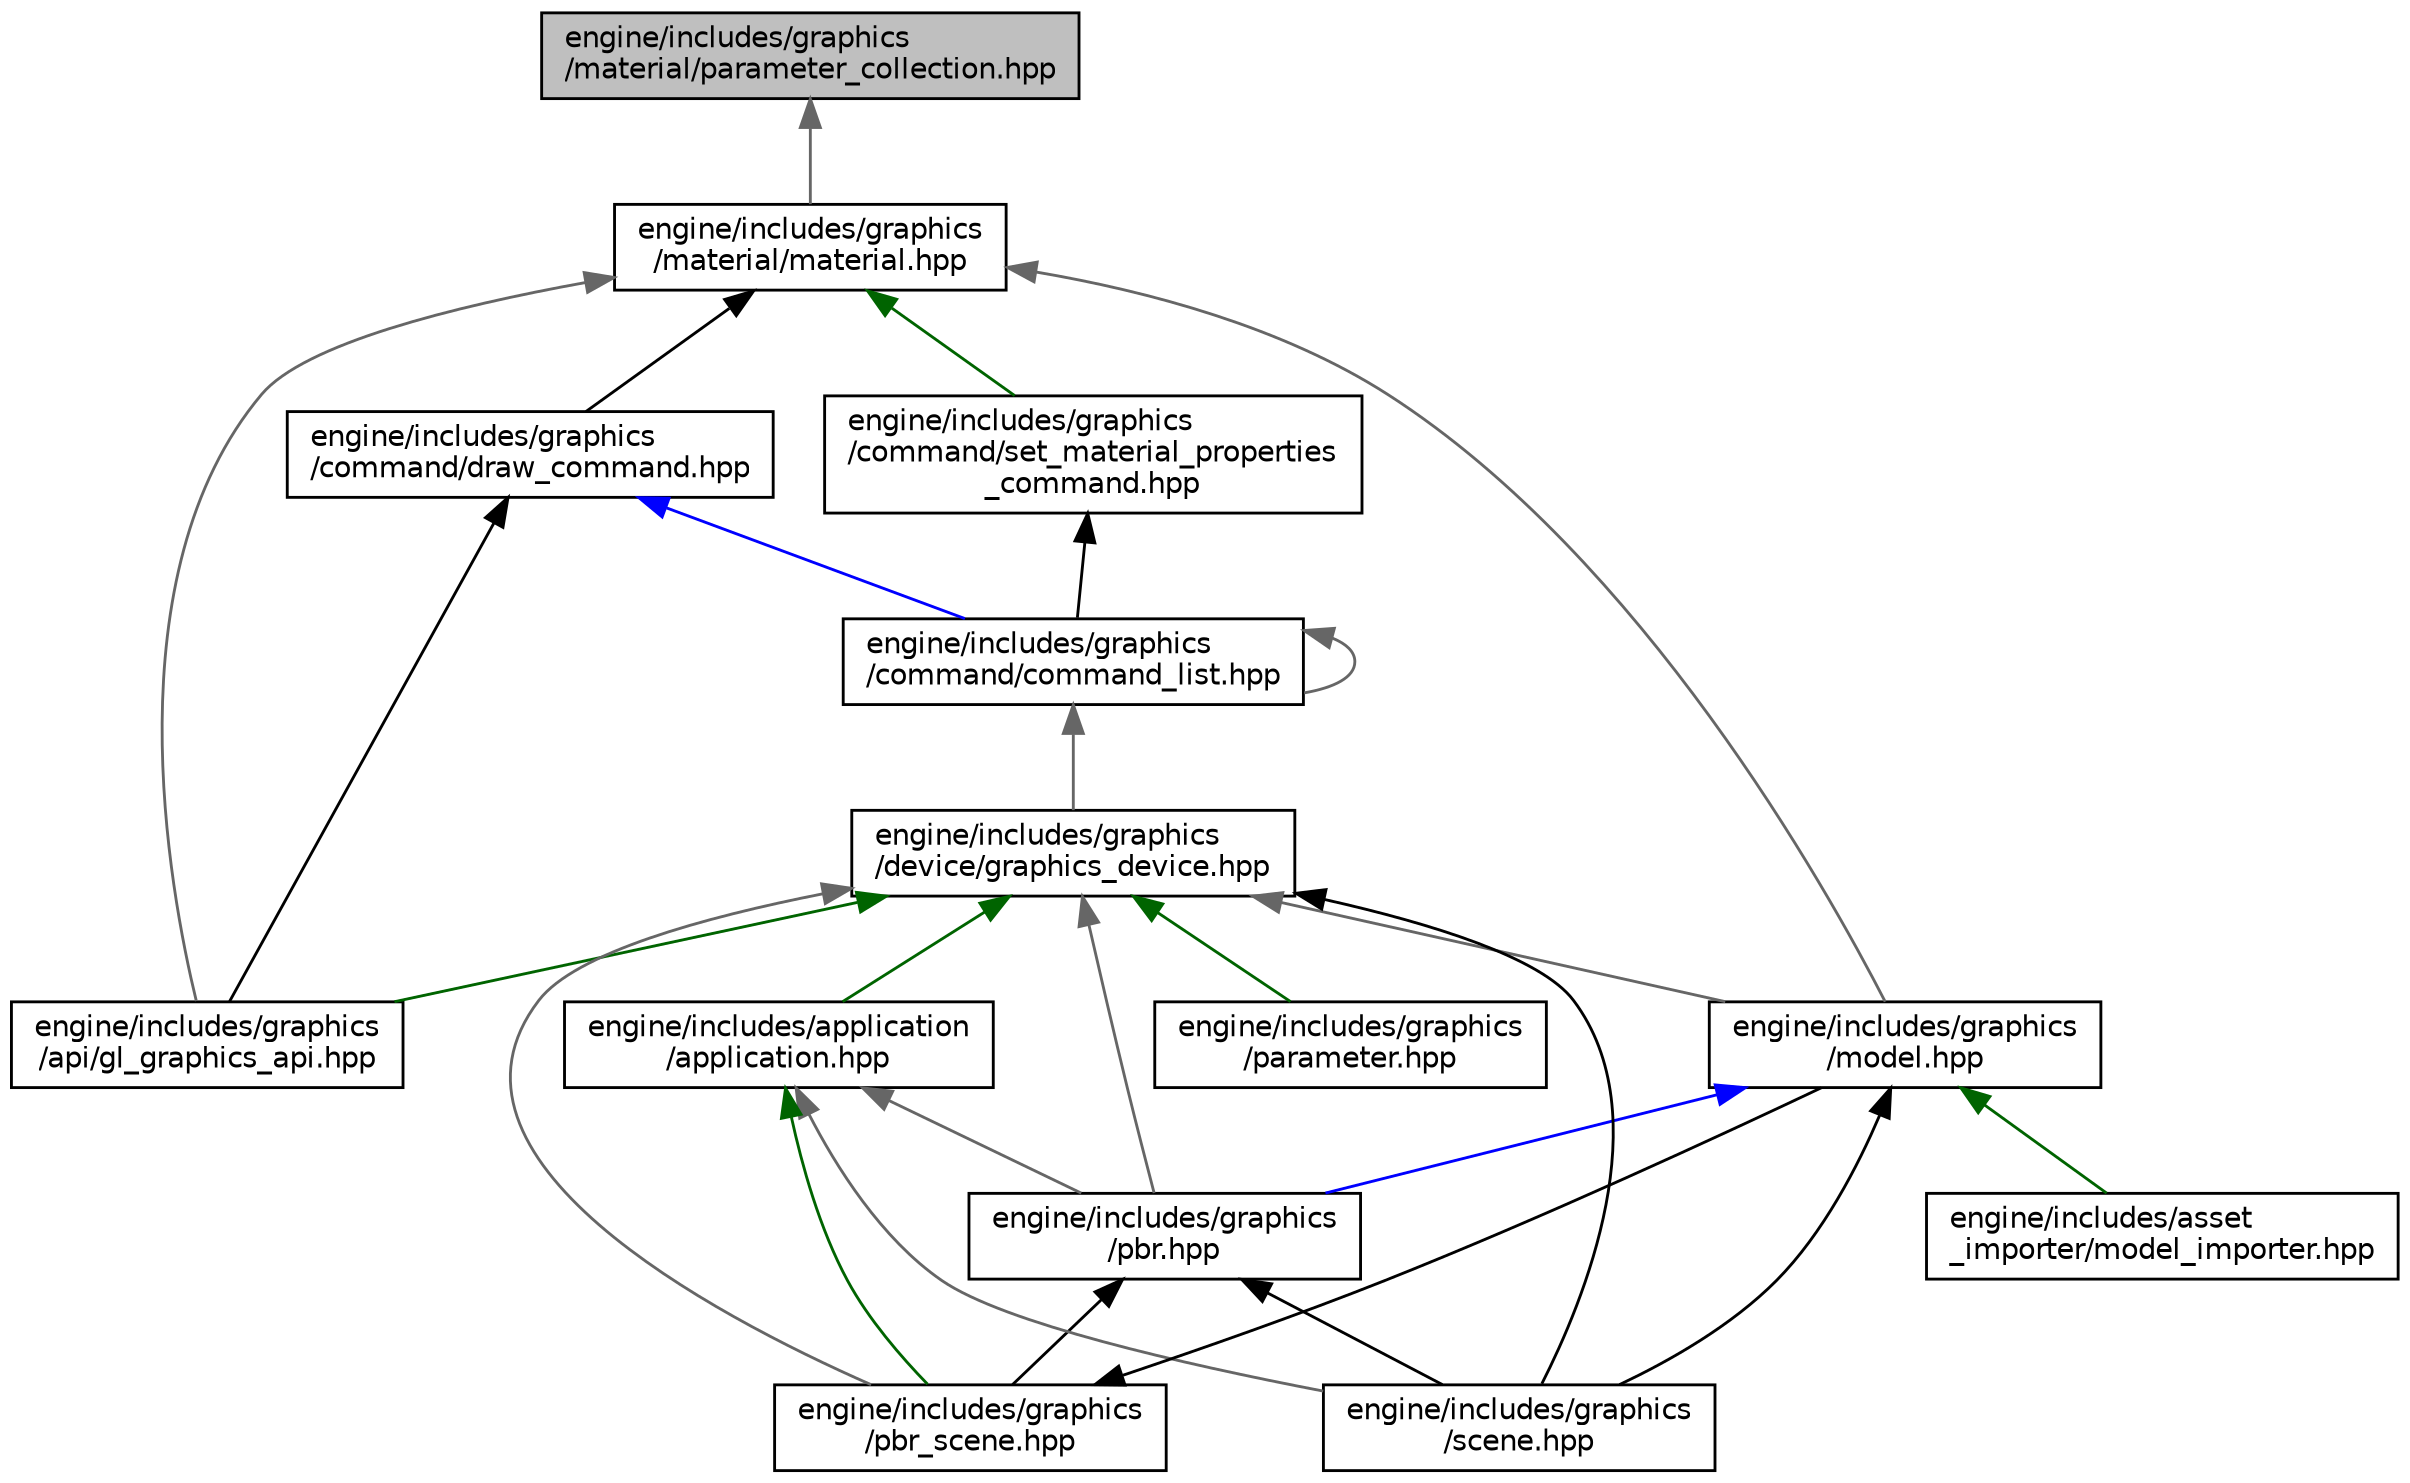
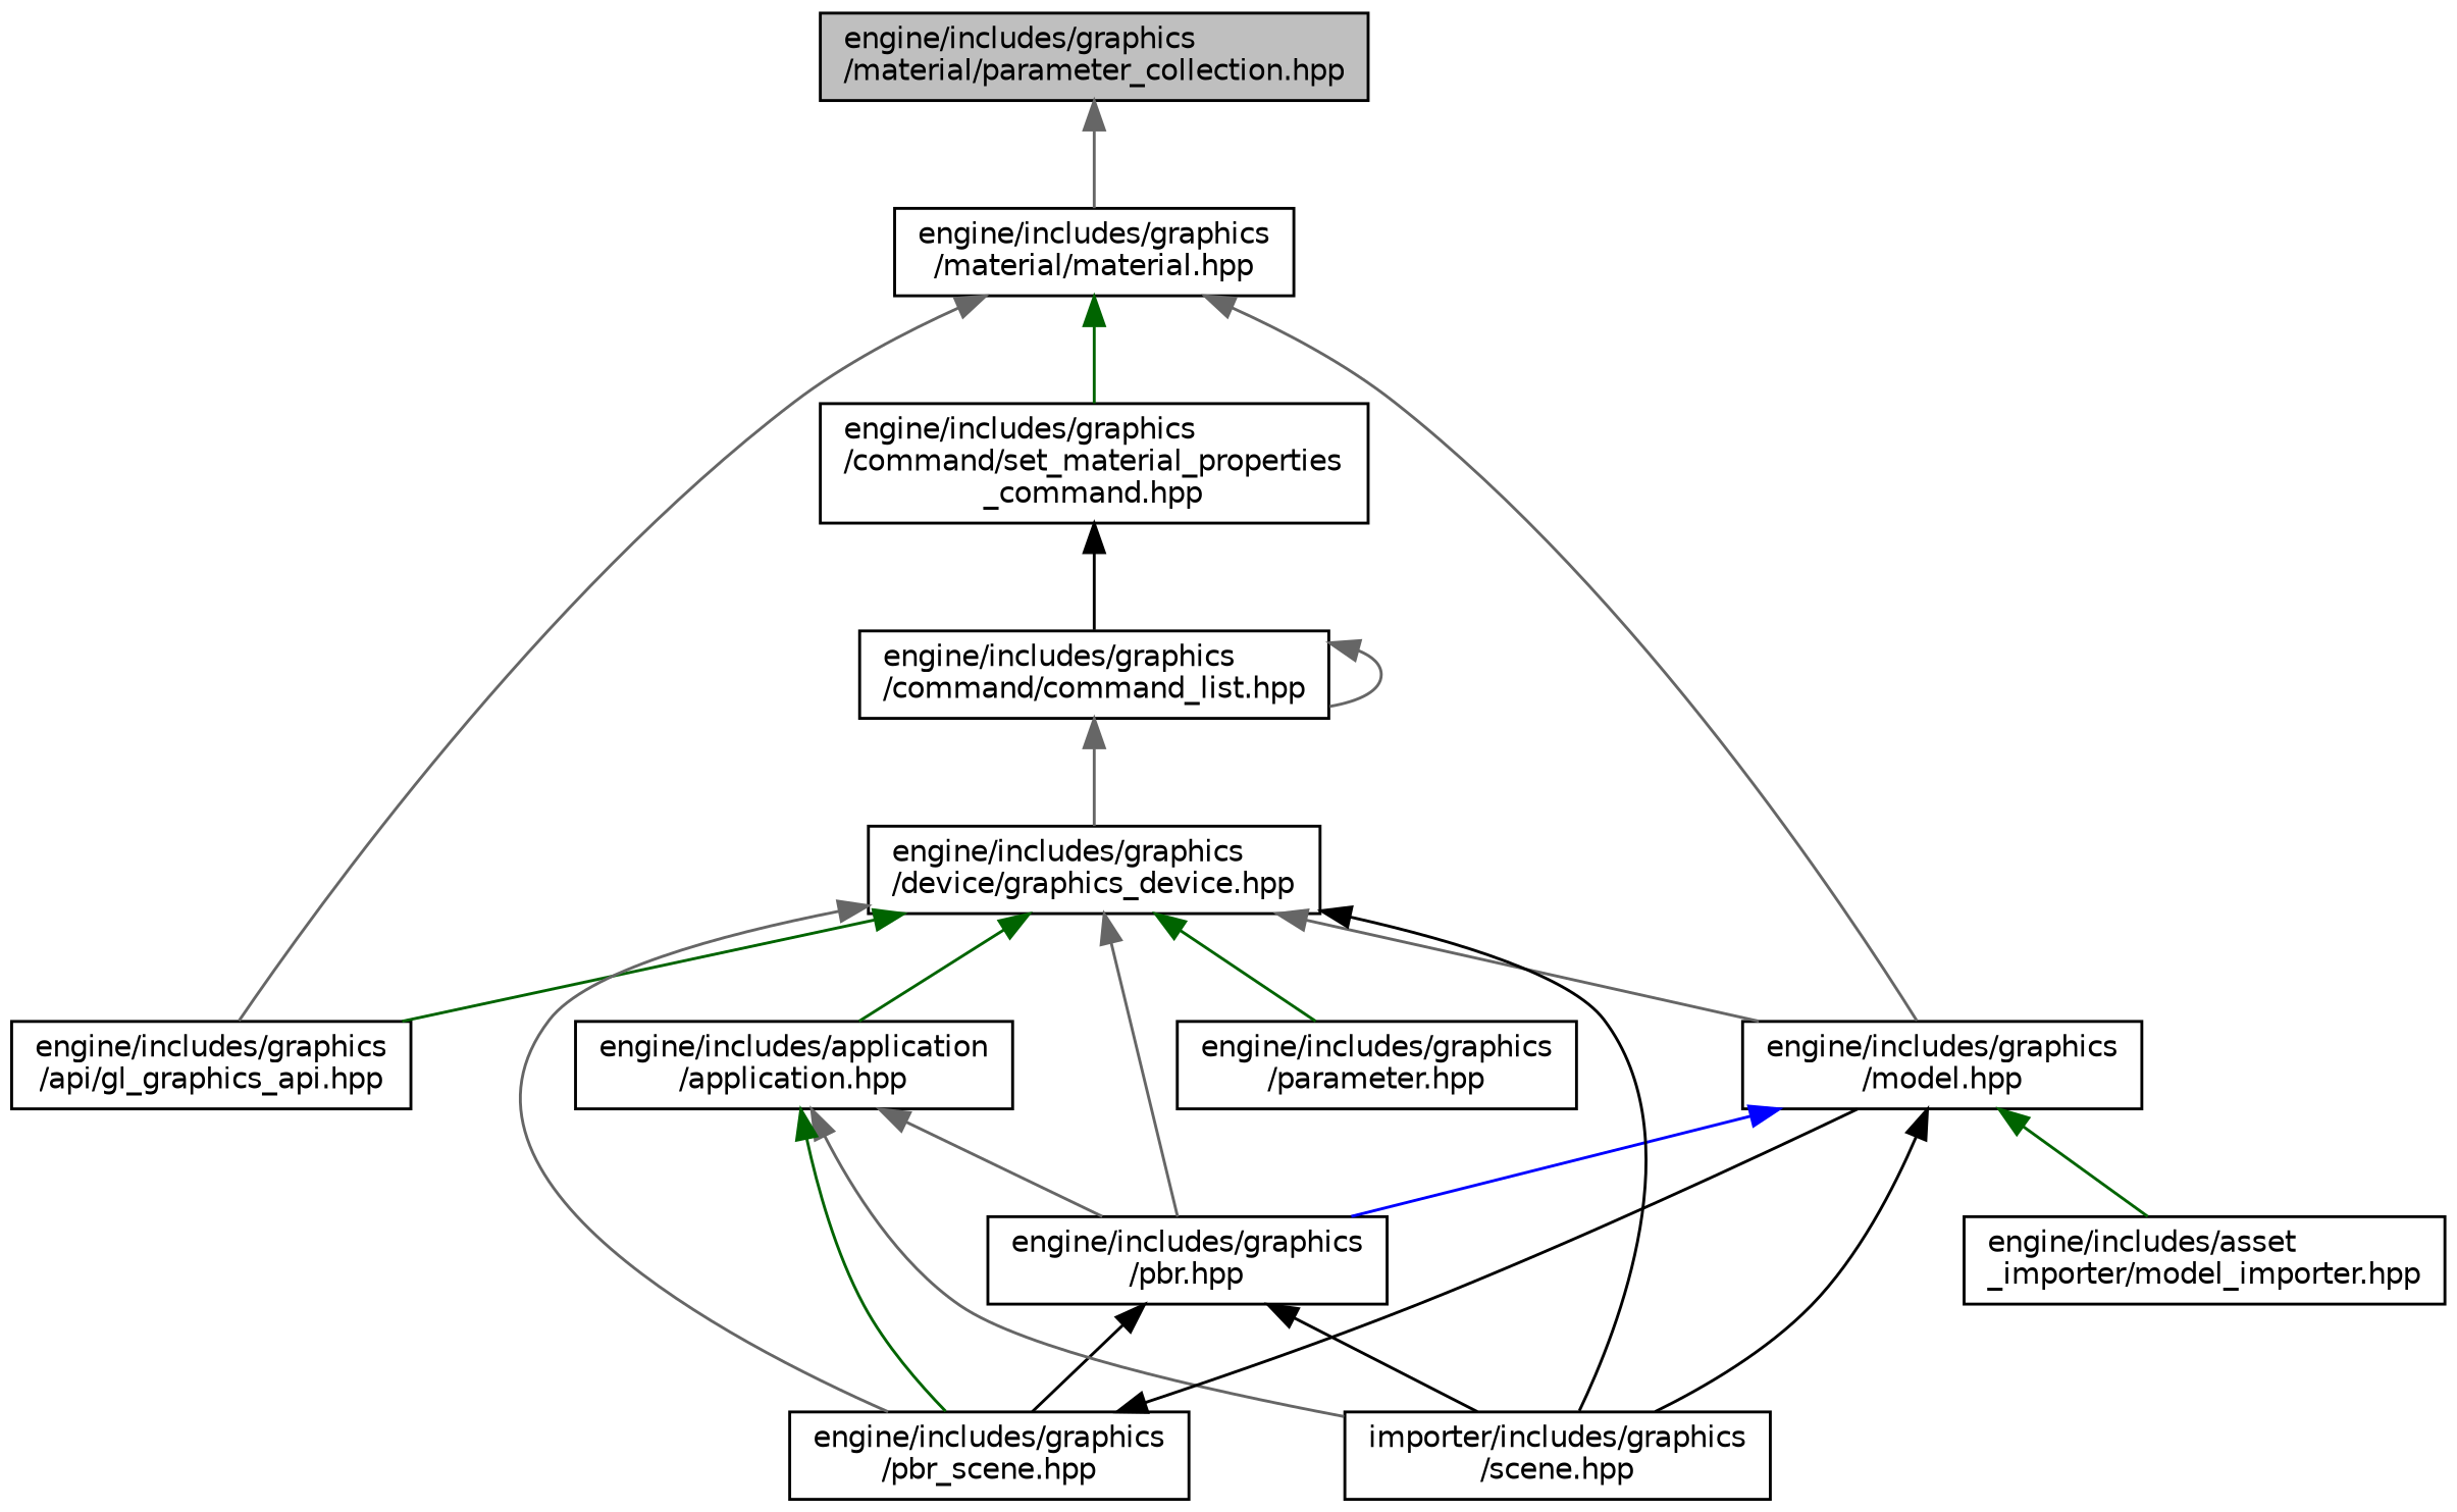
  digraph {
    node [color=black fillcolor=white fontname=Helvetica fontsize=10 shape=record style=filled]
    edge [color=gray40 dir=back fontname=Helvetica fontsize=10 labelfontname=Helvetica labelfontsize=10 style=solid]
    n1 [fillcolor=grey75 fontcolor=black height=0.2 label="engine/includes/graphics\l/material/parameter_collection.hpp" width=0.4]
    n2 [height=0.2 label="engine/includes/graphics\l/material/material.hpp" width=0.4]
    n3 [height=0.2 label="engine/includes/graphics\l/api/gl_graphics_api.hpp" width=0.4]
-   n4 [height=0.2 label="engine/includes/graphics\l/command/draw_command.hpp" width=0.4]
    n5 [height=0.2 label="engine/includes/graphics\l/model.hpp" width=0.4]
    n6 [height=0.2 label="engine/includes/graphics\l/command/set_material_properties\l_command.hpp" width=0.4]
    n7 [height=0.2 label="engine/includes/graphics\l/command/command_list.hpp" width=0.4]
    n8 [height=0.2 label="engine/includes/graphics\l/pbr.hpp" width=0.4]
-   n9 [height=0.2 label="engine/includes/graphics\l/scene.hpp" width=0.4]
+   n9 [height=0.2 label="importer/includes/graphics\l/scene.hpp" width=0.4]
    n10 [height=0.2 label="engine/includes/asset\l_importer/model_importer.hpp" width=0.4]
    n11 [height=0.2 label="engine/includes/graphics\l/device/graphics_device.hpp" width=0.4]
    n12 [height=0.2 label="engine/includes/application\l/application.hpp" width=0.4]
    n13 [height=0.2 label="engine/includes/graphics\l/pbr_scene.hpp" width=0.4]
    n14 [height=0.2 label="engine/includes/graphics\l/parameter.hpp" width=0.4]
    n1 -> n2
    n2 -> n3
-   n2 -> n4 [color=black]
    n2 -> n5
    n2 -> n6 [color=darkgreen]
-   n4 -> n3 [color=black]
-   n4 -> n7 [color=blue]
    n5 -> n8 [color=blue]
    n5 -> n9 [color=black]
    n5 -> n10 [color=darkgreen]
    n6 -> n7 [color=black]
    n7 -> n7
    n7 -> n11
    n8 -> n9 [color=black]
    n8 -> n13 [color=black]
    n11 -> n3 [color=darkgreen]
    n11 -> n5
    n11 -> n8
    n11 -> n9 [color=black]
    n11 -> n12 [color=darkgreen]
    n11 -> n13
    n11 -> n14 [color=darkgreen]
    n12 -> n8
    n12 -> n9
    n12 -> n13 [color=darkgreen]
    n13 -> n5 [color=black]
  }
